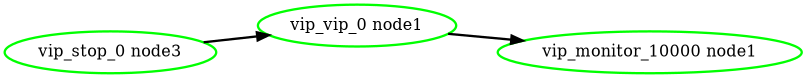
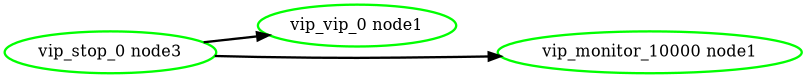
  digraph {
    fontname="DejaVu Serif"
    rankdir=LR
    node [color=green fontcolor=black fontname="DejaVu Serif" style=bold]
    edge [fontname="DejaVu Serif" style=bold]
    n1 [label="vip_vip_0 node1"]
    "vip_monitor_10000 node1"
    "vip_stop_0 node3"
-   n1 -> "vip_monitor_10000 node1"
+   "vip_stop_0 node3" -> "vip_monitor_10000 node1"
    "vip_stop_0 node3" -> n1
  }
